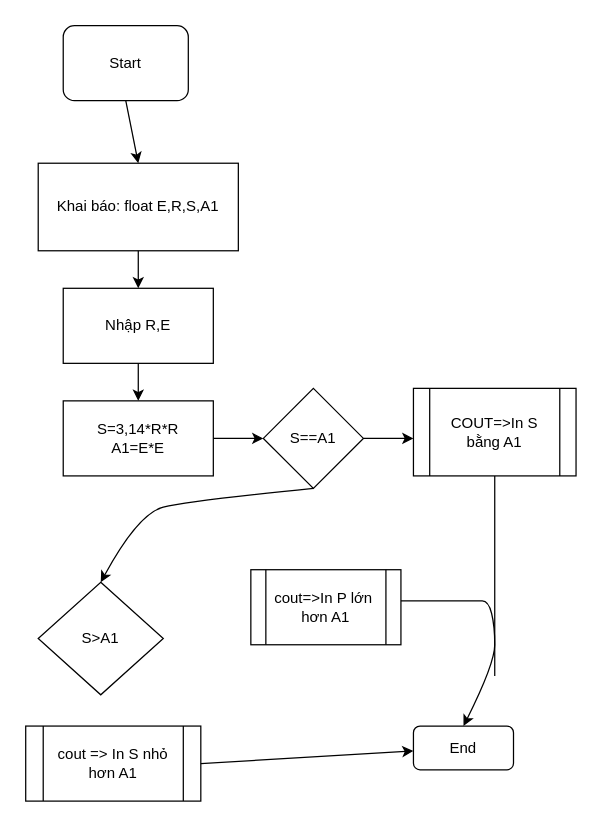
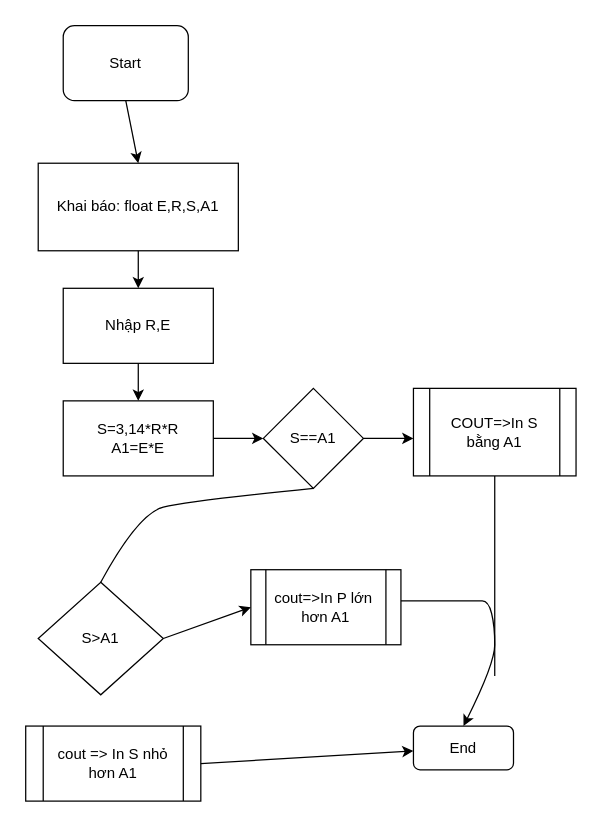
  <mxCell id="0" />
  <mxCell id="1" parent="0" />
  <mxCell id="2" value="Start" style="rounded=1;whiteSpace=wrap;html=1;" vertex="1" parent="1"><mxGeometry x="50" y="20" width="100" height="60" as="geometry" /></mxCell>
  <mxCell id="3" value="" style="endArrow=classic;html=1;exitX=0.5;exitY=1;exitDx=0;exitDy=0;" edge="1" parent="1" source="2"><mxGeometry width="50" height="50" relative="1" as="geometry"><mxPoint x="90" y="410" as="sourcePoint" /><mxPoint x="110" y="130" as="targetPoint" /></mxGeometry></mxCell>
  <mxCell id="4" value="Khai báo: float E,R,S,A1" style="rounded=0;whiteSpace=wrap;html=1;" vertex="1" parent="1"><mxGeometry x="30" y="130" width="160" height="70" as="geometry" /></mxCell>
  <mxCell id="5" value="" style="endArrow=classic;html=1;exitX=0.5;exitY=1;exitDx=0;exitDy=0;" edge="1" parent="1" source="4"><mxGeometry width="50" height="50" relative="1" as="geometry"><mxPoint x="90" y="410" as="sourcePoint" /><mxPoint x="110" y="230" as="targetPoint" /></mxGeometry></mxCell>
  <mxCell id="6" value="Nhập R,E" style="rounded=0;whiteSpace=wrap;html=1;" vertex="1" parent="1"><mxGeometry x="50" y="230" width="120" height="60" as="geometry" /></mxCell>
  <mxCell id="7" value="" style="endArrow=classic;html=1;exitX=0.5;exitY=1;exitDx=0;exitDy=0;" edge="1" parent="1" source="6"><mxGeometry width="50" height="50" relative="1" as="geometry"><mxPoint x="90" y="410" as="sourcePoint" /><mxPoint x="110" y="320" as="targetPoint" /></mxGeometry></mxCell>
  <mxCell id="8" value="S=3,14*R*R&lt;br&gt;A1=E*E" style="rounded=0;whiteSpace=wrap;html=1;" vertex="1" parent="1"><mxGeometry x="50" y="320" width="120" height="60" as="geometry" /></mxCell>
  <mxCell id="9" value="" style="endArrow=classic;html=1;exitX=1;exitY=0.5;exitDx=0;exitDy=0;" edge="1" parent="1" source="8"><mxGeometry width="50" height="50" relative="1" as="geometry"><mxPoint x="90" y="400" as="sourcePoint" /><mxPoint x="210" y="350" as="targetPoint" /></mxGeometry></mxCell>
  <mxCell id="10" value="S==A1" style="rhombus;whiteSpace=wrap;html=1;" vertex="1" parent="1"><mxGeometry x="210" y="310" width="80" height="80" as="geometry" /></mxCell>
  <mxCell id="11" value="" style="endArrow=classic;html=1;exitX=1;exitY=0.5;exitDx=0;exitDy=0;" edge="1" parent="1" source="10"><mxGeometry width="50" height="50" relative="1" as="geometry"><mxPoint x="90" y="400" as="sourcePoint" /><mxPoint x="330" y="350" as="targetPoint" /></mxGeometry></mxCell>
  <mxCell id="12" value="COUT=&amp;gt;In S&lt;br&gt;bằng A1" style="shape=process;whiteSpace=wrap;html=1;backgroundOutline=1;" vertex="1" parent="1"><mxGeometry x="330" y="310" width="130" height="70" as="geometry" /></mxCell>
  <mxCell id="13" value="S&amp;gt;A1" style="rhombus;whiteSpace=wrap;html=1;" vertex="1" parent="1"><mxGeometry x="30" y="465" width="100" height="90" as="geometry" /></mxCell>
  <mxCell id="14" value="cout=&amp;gt;In P lớn&amp;nbsp;&lt;br&gt;hơn A1" style="shape=process;whiteSpace=wrap;html=1;backgroundOutline=1;" vertex="1" parent="1"><mxGeometry x="200" y="455" width="120" height="60" as="geometry" /></mxCell>
  <mxCell id="15" value="End" style="rounded=1;whiteSpace=wrap;html=1;" vertex="1" parent="1"><mxGeometry x="330" y="580" width="80" height="35" as="geometry" /></mxCell>
  <mxCell id="16" value="cout =&amp;gt; In S nhỏ&lt;br&gt;hơn A1" style="shape=process;whiteSpace=wrap;html=1;backgroundOutline=1;" vertex="1" parent="1"><mxGeometry x="20" y="580" width="140" height="60" as="geometry" /></mxCell>
- <mxCell id="17" value="" style="curved=1;endArrow=classic;html=1;exitX=0.5;exitY=1;exitDx=0;exitDy=0;entryX=0.5;entryY=0;entryDx=0;entryDy=0;" edge="1" parent="1" source="10" target="13"><mxGeometry width="50" height="50" relative="1" as="geometry"><mxPoint x="90" y="380" as="sourcePoint" /><mxPoint x="140" y="330" as="targetPoint" /><Array as="points"><mxPoint x="150" y="400" /><mxPoint x="110" y="410" /></Array></mxGeometry></mxCell>
+ <mxCell id="17" value="" style="curved=1;endArrow=none;html=1;exitX=0.5;exitY=1;exitDx=0;exitDy=0;entryX=0.5;entryY=0;entryDx=0;entryDy=0;" edge="1" parent="1" source="10" target="13"><mxGeometry width="50" height="50" relative="1" as="geometry"><mxPoint x="90" y="380" as="sourcePoint" /><mxPoint x="140" y="330" as="targetPoint" /><Array as="points"><mxPoint x="150" y="400" /><mxPoint x="110" y="410" /></Array></mxGeometry></mxCell>
+ <mxCell id="18" value="" style="endArrow=classic;html=1;exitX=1;exitY=0.5;exitDx=0;exitDy=0;entryX=0;entryY=0.5;entryDx=0;entryDy=0;" edge="1" parent="1" source="13" target="14"><mxGeometry width="50" height="50" relative="1" as="geometry"><mxPoint x="90" y="380" as="sourcePoint" /><mxPoint x="140" y="330" as="targetPoint" /></mxGeometry></mxCell>
  <mxCell id="19" value="" style="curved=1;endArrow=classic;html=1;entryX=0.5;entryY=0;entryDx=0;entryDy=0;" edge="1" parent="1" target="15"><mxGeometry width="50" height="50" relative="1" as="geometry"><mxPoint x="320" y="480" as="sourcePoint" /><mxPoint x="400" y="570" as="targetPoint" /><Array as="points"><mxPoint x="360" y="480" /><mxPoint x="380" y="480" /><mxPoint x="390" y="480" /><mxPoint x="395" y="500" /><mxPoint x="395" y="530" /></Array></mxGeometry></mxCell>
  <mxCell id="20" value="" style="endArrow=none;html=1;entryX=0.5;entryY=1;entryDx=0;entryDy=0;" edge="1" parent="1" target="12"><mxGeometry width="50" height="50" relative="1" as="geometry"><mxPoint x="395" y="540" as="sourcePoint" /><mxPoint x="440" y="440" as="targetPoint" /></mxGeometry></mxCell>
  <mxCell id="21" value="" style="endArrow=classic;html=1;exitX=1;exitY=0.5;exitDx=0;exitDy=0;" edge="1" parent="1" source="16" target="15"><mxGeometry width="50" height="50" relative="1" as="geometry"><mxPoint x="90" y="380" as="sourcePoint" /><mxPoint x="140" y="330" as="targetPoint" /></mxGeometry></mxCell>
